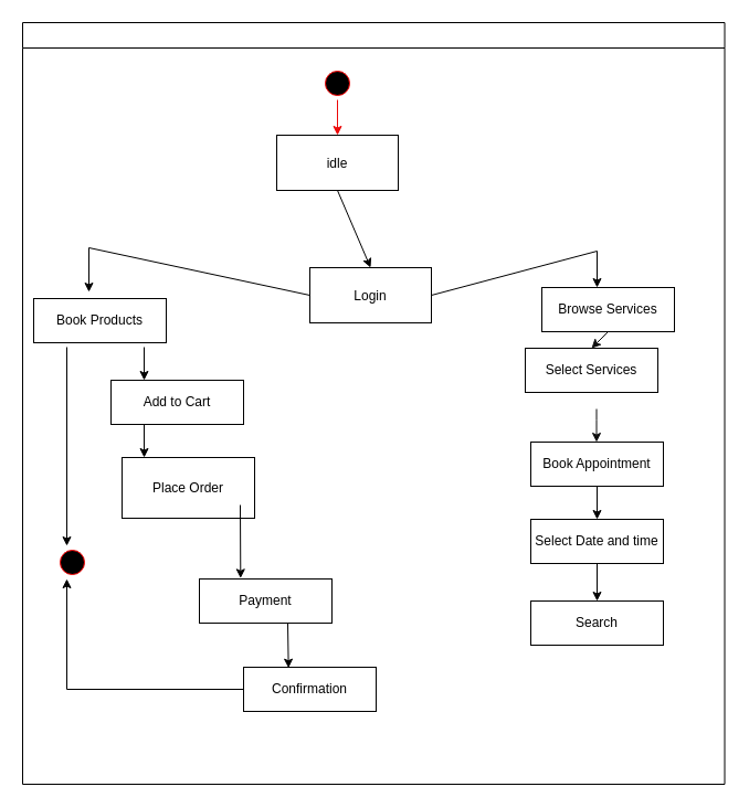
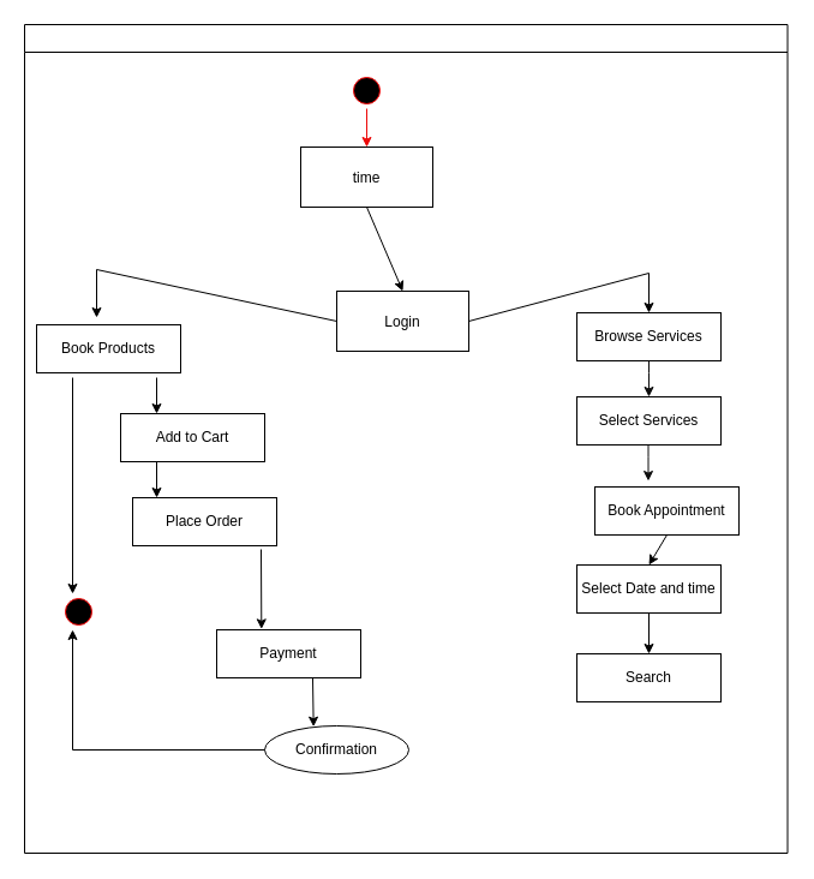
  <mxCell id="0" />
  <mxCell id="1" parent="0" />
  <mxCell id="2" value="" style="swimlane;whiteSpace=wrap;startSize=23;" vertex="1" parent="1"><mxGeometry x="20" y="20" width="635.5" height="690" as="geometry" /></mxCell>
  <mxCell id="3" value="" style="ellipse;shape=startState;fillColor=#000000;strokeColor=#ff0000;" vertex="1" parent="2"><mxGeometry x="270" y="40" width="30" height="30" as="geometry" /></mxCell>
- <mxCell id="4" value="idle" style="" vertex="1" parent="2"><mxGeometry x="230" y="102" width="110" height="50" as="geometry" /></mxCell>
+ <mxCell id="4" value="time" style="" vertex="1" parent="2"><mxGeometry x="230" y="102" width="110" height="50" as="geometry" /></mxCell>
  <mxCell id="5" value="Login" style="" vertex="1" parent="2"><mxGeometry x="260" y="222" width="110" height="50" as="geometry" /></mxCell>
- <mxCell id="6" value="Browse Services" style="rounded=0;whiteSpace=wrap;html=1;" vertex="1" parent="2"><mxGeometry x="470" y="240" width="120" height="40" as="geometry" /></mxCell>
- <mxCell id="7" value="Select Services" style="rounded=0;whiteSpace=wrap;html=1;" vertex="1" parent="2"><mxGeometry x="455" y="295" width="120" height="40" as="geometry" /></mxCell>
- <mxCell id="8" value="Book Appointment" style="rounded=0;whiteSpace=wrap;html=1;" vertex="1" parent="2"><mxGeometry x="460" y="380" width="120" height="40" as="geometry" /></mxCell>
+ <mxCell id="6" value="Browse Services" style="rounded=0;whiteSpace=wrap;html=1;" vertex="1" parent="2"><mxGeometry x="460" y="240" width="120" height="40" as="geometry" /></mxCell>
+ <mxCell id="7" value="Select Services" style="rounded=0;whiteSpace=wrap;html=1;" vertex="1" parent="2"><mxGeometry x="460" y="310" width="120" height="40" as="geometry" /></mxCell>
+ <mxCell id="8" value="Book Appointment" style="rounded=0;whiteSpace=wrap;html=1;" vertex="1" parent="2"><mxGeometry x="475" y="385" width="120" height="40" as="geometry" /></mxCell>
  <mxCell id="9" value="Select Date and time" style="rounded=0;whiteSpace=wrap;html=1;" vertex="1" parent="2"><mxGeometry x="460" y="450" width="120" height="40" as="geometry" /></mxCell>
  <mxCell id="10" value="Search" style="rounded=0;whiteSpace=wrap;html=1;" vertex="1" parent="2"><mxGeometry x="460" y="524" width="120" height="40" as="geometry" /></mxCell>
  <mxCell id="11" value="" style="endArrow=classic;html=1;rounded=0;exitX=0.5;exitY=1;exitDx=0;exitDy=0;entryX=0.5;entryY=0;entryDx=0;entryDy=0;strokeColor=light-dark(#0d0d0d, #ededed);" edge="1" parent="2" source="6" target="7"><mxGeometry width="50" height="50" relative="1" as="geometry"><mxPoint x="470" y="343" as="sourcePoint" /><mxPoint x="520" y="293" as="targetPoint" /><Array as="points"><mxPoint x="520" y="290" /></Array></mxGeometry></mxCell>
  <mxCell id="12" value="" style="endArrow=classic;html=1;rounded=0;exitX=0.5;exitY=1;exitDx=0;exitDy=0;entryX=0.5;entryY=0;entryDx=0;entryDy=0;strokeColor=light-dark(#0d0d0d, #ededed);" edge="1" parent="2"><mxGeometry width="50" height="50" relative="1" as="geometry"><mxPoint x="519.5" y="350" as="sourcePoint" /><mxPoint x="519.5" y="380" as="targetPoint" /><Array as="points"><mxPoint x="519.5" y="360" /></Array></mxGeometry></mxCell>
  <mxCell id="13" value="" style="endArrow=classic;html=1;rounded=0;exitX=0.5;exitY=1;exitDx=0;exitDy=0;entryX=0.5;entryY=0;entryDx=0;entryDy=0;" edge="1" parent="2" source="8" target="9"><mxGeometry width="50" height="50" relative="1" as="geometry"><mxPoint x="360" y="410" as="sourcePoint" /><mxPoint x="340" y="450" as="targetPoint" /><Array as="points" /></mxGeometry></mxCell>
  <mxCell id="14" value="" style="endArrow=classic;html=1;rounded=0;exitX=0.5;exitY=1;exitDx=0;exitDy=0;entryX=0.5;entryY=0;entryDx=0;entryDy=0;strokeColor=light-dark(#ec0909, #ededed);" edge="1" parent="2" source="3" target="4"><mxGeometry width="50" height="50" relative="1" as="geometry"><mxPoint x="290" y="264" as="sourcePoint" /><mxPoint x="340" y="214" as="targetPoint" /></mxGeometry></mxCell>
  <mxCell id="15" value="" style="endArrow=classic;html=1;rounded=0;exitX=0.5;exitY=1;exitDx=0;exitDy=0;entryX=0.5;entryY=0;entryDx=0;entryDy=0;" edge="1" parent="2" source="4" target="5"><mxGeometry width="50" height="50" relative="1" as="geometry"><mxPoint x="290" y="264" as="sourcePoint" /><mxPoint x="340" y="214" as="targetPoint" /></mxGeometry></mxCell>
  <mxCell id="16" value="" style="endArrow=classic;html=1;rounded=0;exitX=0;exitY=0.5;exitDx=0;exitDy=0;" edge="1" parent="2" source="5"><mxGeometry width="50" height="50" relative="1" as="geometry"><mxPoint x="100" y="232" as="sourcePoint" /><mxPoint x="60" y="244" as="targetPoint" /><Array as="points"><mxPoint x="60" y="204" /><mxPoint x="60" y="244" /></Array></mxGeometry></mxCell>
  <mxCell id="17" value="" style="endArrow=classic;html=1;rounded=0;exitX=1;exitY=0.5;exitDx=0;exitDy=0;" edge="1" parent="2" source="5"><mxGeometry width="50" height="50" relative="1" as="geometry"><mxPoint x="690" y="203" as="sourcePoint" /><mxPoint x="520" y="240" as="targetPoint" /><Array as="points"><mxPoint x="520" y="207" /><mxPoint x="520" y="240" /></Array></mxGeometry></mxCell>
  <mxCell id="18" value="Book Products" style="rounded=0;whiteSpace=wrap;html=1;" vertex="1" parent="2"><mxGeometry x="10" y="250" width="120" height="40" as="geometry" /></mxCell>
  <mxCell id="19" value="Add to Cart" style="rounded=0;whiteSpace=wrap;html=1;" vertex="1" parent="2"><mxGeometry x="80" y="324" width="120" height="40" as="geometry" /></mxCell>
  <mxCell id="20" value="" style="endArrow=classic;html=1;rounded=0;entryX=0.25;entryY=0;entryDx=0;entryDy=0;" edge="1" parent="2" target="19"><mxGeometry width="50" height="50" relative="1" as="geometry"><mxPoint x="110" y="294" as="sourcePoint" /><mxPoint x="110" y="274" as="targetPoint" /></mxGeometry></mxCell>
- <mxCell id="21" value="Place Order" style="rounded=0;whiteSpace=wrap;html=1;" vertex="1" parent="2"><mxGeometry x="90" y="394" width="120" height="55" as="geometry" /></mxCell>
+ <mxCell id="21" value="Place Order" style="rounded=0;whiteSpace=wrap;html=1;" vertex="1" parent="2"><mxGeometry x="90" y="394" width="120" height="40" as="geometry" /></mxCell>
  <mxCell id="22" value="" style="endArrow=classic;html=1;rounded=0;entryX=0.167;entryY=0;entryDx=0;entryDy=0;entryPerimeter=0;" edge="1" parent="2" target="21"><mxGeometry width="50" height="50" relative="1" as="geometry"><mxPoint x="110" y="364" as="sourcePoint" /><mxPoint x="160" y="314" as="targetPoint" /></mxGeometry></mxCell>
  <mxCell id="23" value="Payment" style="rounded=0;whiteSpace=wrap;html=1;" vertex="1" parent="2"><mxGeometry x="160" y="504" width="120" height="40" as="geometry" /></mxCell>
  <mxCell id="24" value="" style="endArrow=classic;html=1;rounded=0;entryX=0.311;entryY=-0.017;entryDx=0;entryDy=0;entryPerimeter=0;" edge="1" parent="2" target="23"><mxGeometry width="50" height="50" relative="1" as="geometry"><mxPoint x="197" y="437" as="sourcePoint" /><mxPoint x="240" y="445" as="targetPoint" /></mxGeometry></mxCell>
- <mxCell id="25" value="Confirmation" style="rounded=0;whiteSpace=wrap;html=1;" vertex="1" parent="2"><mxGeometry x="200" y="584" width="120" height="40" as="geometry" /></mxCell>
+ <mxCell id="25" value="Confirmation" style="ellipse;whiteSpace=wrap;html=1;" vertex="1" parent="2"><mxGeometry x="200" y="584" width="120" height="40" as="geometry" /></mxCell>
  <mxCell id="26" value="" style="endArrow=classic;html=1;rounded=0;exitX=0;exitY=0.5;exitDx=0;exitDy=0;" edge="1" parent="2" source="25"><mxGeometry width="50" height="50" relative="1" as="geometry"><mxPoint x="70" y="604" as="sourcePoint" /><mxPoint x="40" y="504" as="targetPoint" /><Array as="points"><mxPoint x="40" y="604" /></Array></mxGeometry></mxCell>
  <mxCell id="27" value="" style="endArrow=classic;html=1;rounded=0;" edge="1" parent="2"><mxGeometry width="50" height="50" relative="1" as="geometry"><mxPoint x="40" y="294" as="sourcePoint" /><mxPoint x="40" y="474" as="targetPoint" /></mxGeometry></mxCell>
  <mxCell id="28" value="" style="ellipse;shape=startState;fillColor=#000000;strokeColor=#ff0000;" vertex="1" parent="2"><mxGeometry x="30" y="474" width="30" height="30" as="geometry" /></mxCell>
  <mxCell id="29" value="" style="endArrow=classic;html=1;rounded=0;entryX=0.339;entryY=0.017;entryDx=0;entryDy=0;entryPerimeter=0;" edge="1" parent="2" target="25"><mxGeometry width="50" height="50" relative="1" as="geometry"><mxPoint x="240" y="544" as="sourcePoint" /><mxPoint x="290" y="494" as="targetPoint" /></mxGeometry></mxCell>
  <mxCell id="30" value="" style="endArrow=classic;html=1;rounded=0;exitX=0.5;exitY=1;exitDx=0;exitDy=0;entryX=0.5;entryY=0;entryDx=0;entryDy=0;" edge="1" parent="2" source="9" target="10"><mxGeometry width="50" height="50" relative="1" as="geometry"><mxPoint x="520" y="524" as="sourcePoint" /><mxPoint x="570" y="474" as="targetPoint" /></mxGeometry></mxCell>
